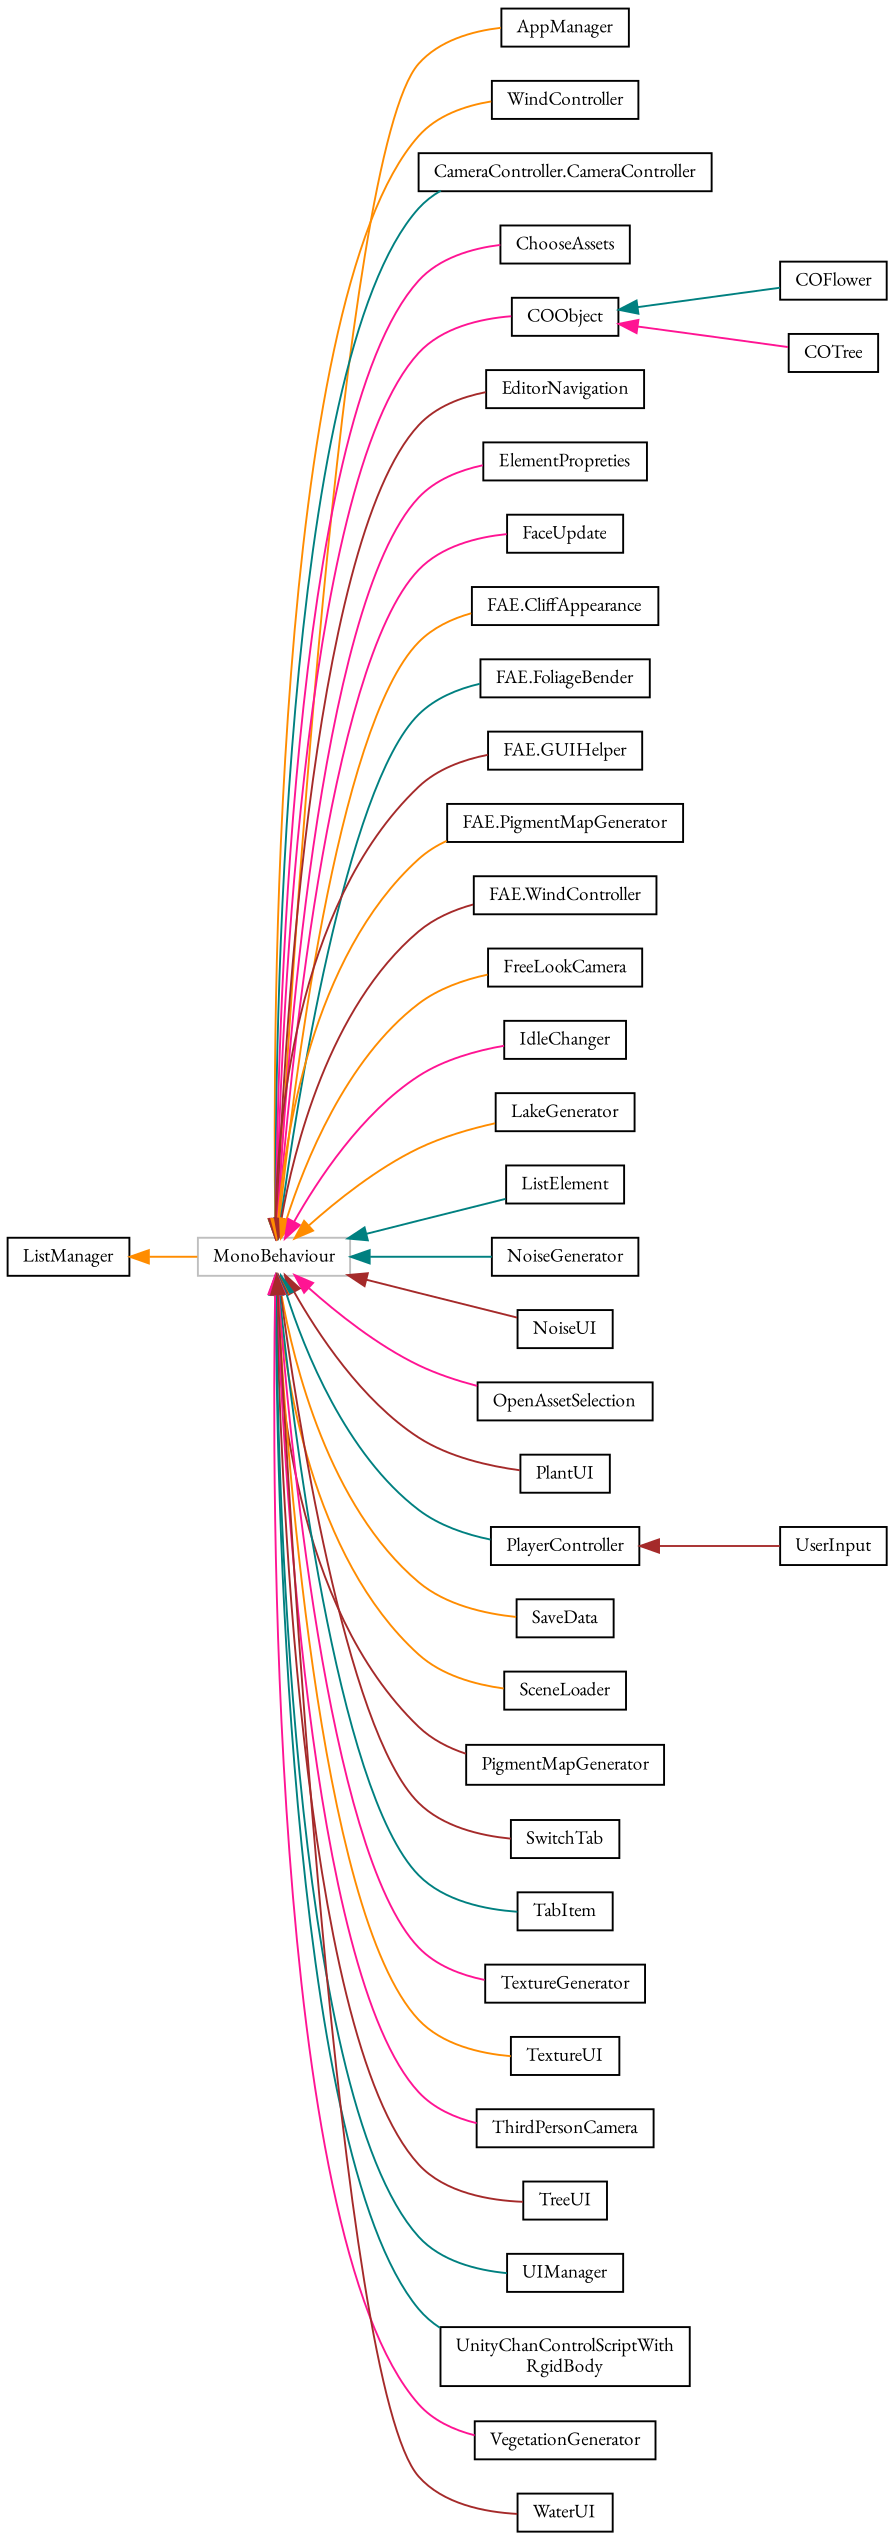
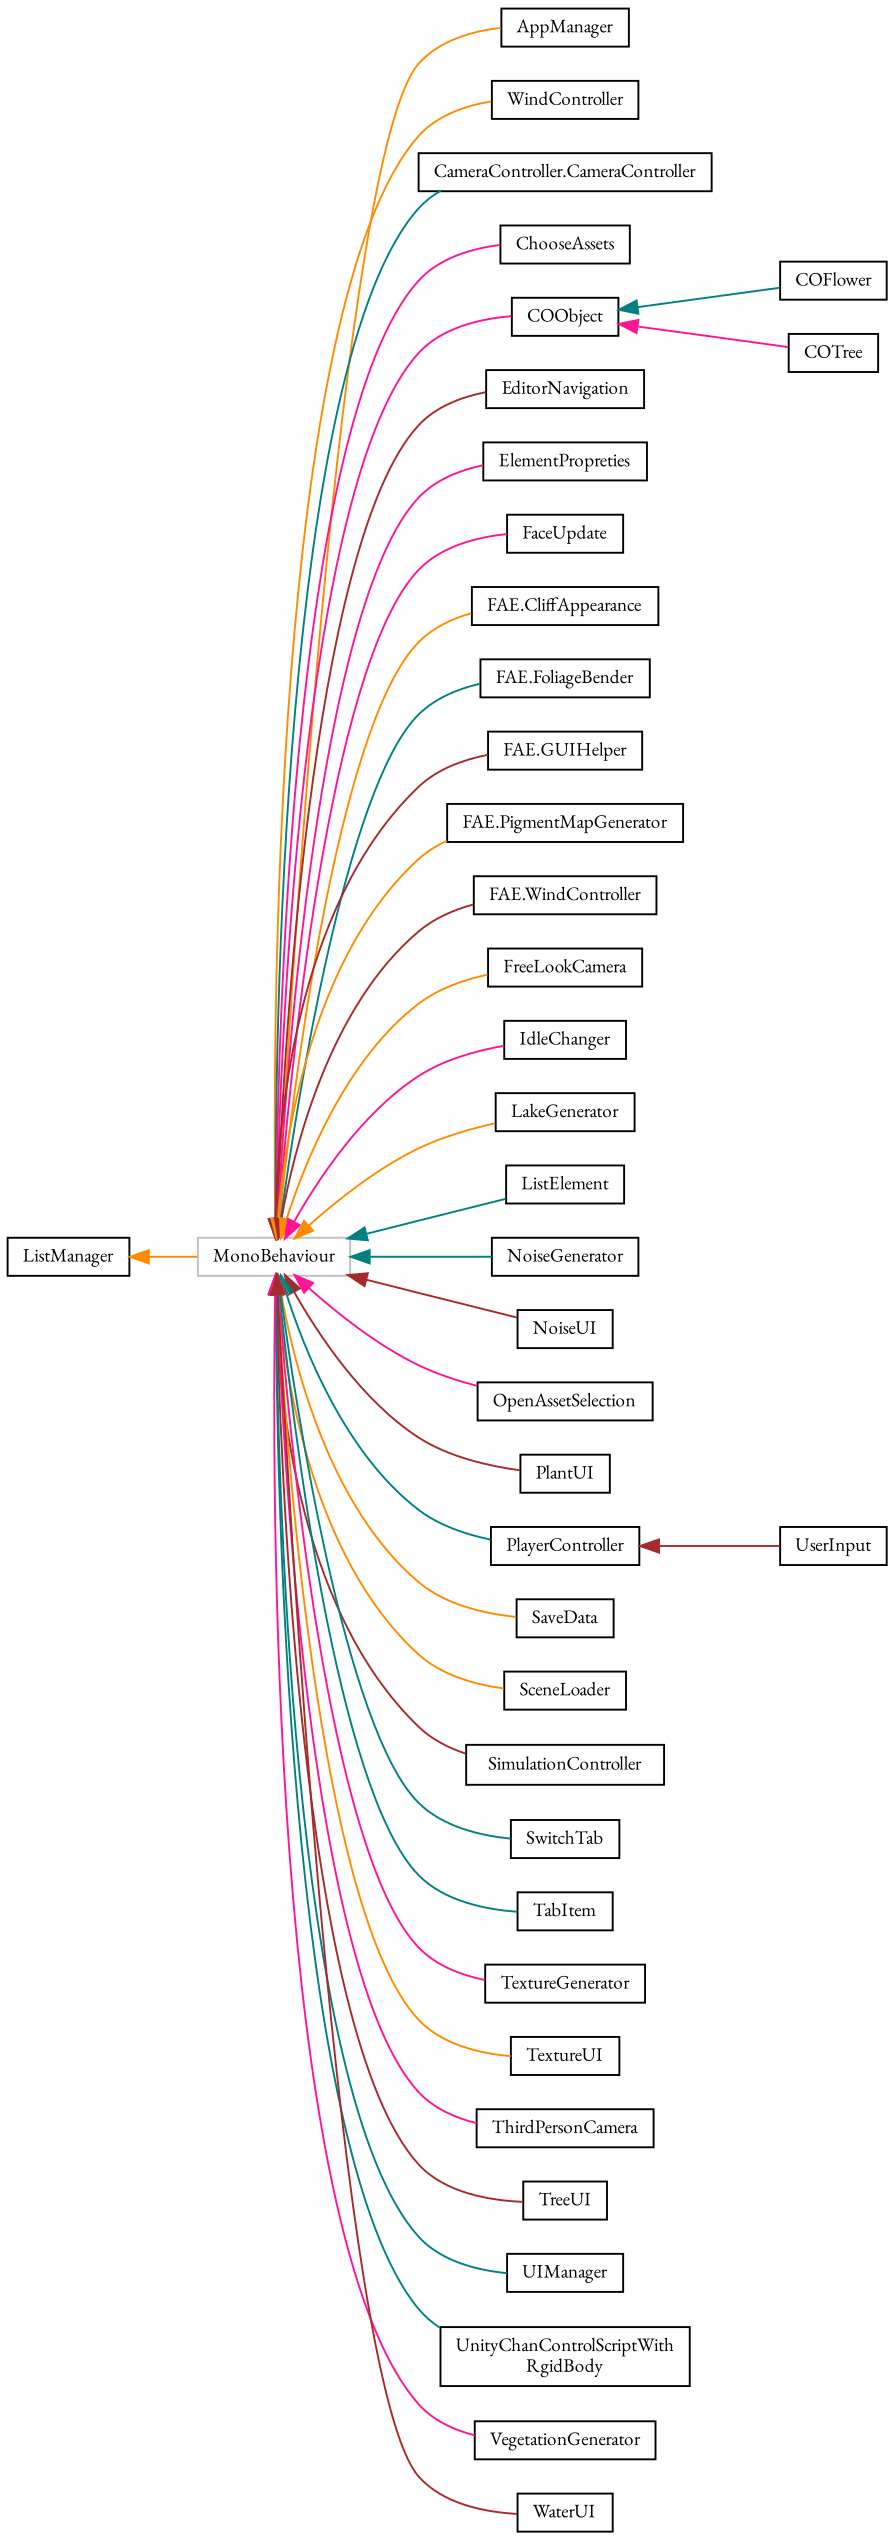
  digraph {
    fontname="EB Garamond"
    rankdir=LR
    node [color=black fillcolor=white fontname="EB Garamond" fontsize=10 shape=record style=filled]
    edge [color=darkorange dir=back fontname="EB Garamond" fontsize=10 labelfontname=Helvetica labelfontsize=10 style=solid]
    n1 [color=grey75 height=0.2 label=MonoBehaviour width=0.4]
    n2 [height=0.2 label=AppManager width=0.4]
    n3 [height=0.2 label=WindController width=0.4]
    n4 [height=0.2 label="CameraController.CameraController" width=0.4]
    n5 [height=0.2 label=ChooseAssets width=0.4]
    n6 [height=0.2 label=COObject width=0.4]
    n7 [height=0.2 label=EditorNavigation width=0.4]
    n8 [height=0.2 label=ElementPropreties width=0.4]
    n9 [height=0.2 label=FaceUpdate width=0.4]
    n10 [height=0.2 label="FAE.CliffAppearance" width=0.4]
    n11 [height=0.2 label="FAE.FoliageBender" width=0.4]
    n12 [height=0.2 label="FAE.GUIHelper" width=0.4]
    n13 [height=0.2 label="FAE.PigmentMapGenerator" width=0.4]
    n14 [height=0.2 label="FAE.WindController" width=0.4]
    n15 [height=0.2 label=FreeLookCamera width=0.4]
    n16 [height=0.2 label=IdleChanger width=0.4]
    n17 [height=0.2 label=LakeGenerator width=0.4]
    n18 [height=0.2 label=ListElement width=0.4]
    n19 [height=0.2 label=NoiseGenerator width=0.4]
    n20 [height=0.2 label=NoiseUI width=0.4]
    n21 [height=0.2 label=OpenAssetSelection width=0.4]
    n22 [height=0.2 label=PlantUI width=0.4]
    n23 [height=0.2 label=PlayerController width=0.4]
    n24 [height=0.2 label=SaveData width=0.4]
    n25 [height=0.2 label=SceneLoader width=0.4]
-   n26 [height=0.2 label=PigmentMapGenerator width=0.4]
+   n26 [height=0.2 label=SimulationController width=0.4]
    n27 [height=0.2 label=SwitchTab width=0.4]
    n28 [height=0.2 label=TabItem width=0.4]
    n29 [height=0.2 label=TextureGenerator width=0.4]
    n30 [height=0.2 label=TextureUI width=0.4]
    n31 [height=0.2 label=ThirdPersonCamera width=0.4]
    n32 [height=0.2 label=TreeUI width=0.4]
    n33 [height=0.2 label=UIManager width=0.4]
    n34 [height=0.2 label="UnityChanControlScriptWith\lRgidBody" width=0.4]
    n35 [height=0.2 label=VegetationGenerator width=0.4]
    n36 [height=0.2 label=WaterUI width=0.4]
    n37 [height=0.2 label=COFlower width=0.4]
    n38 [height=0.2 label=COTree width=0.4]
    n39 [height=0.2 label=ListManager width=0.4]
    n40 [height=0.2 label=UserInput width=0.4]
    n1 -> n2
    n1 -> n3
    n1 -> n4 [color=teal]
    n1 -> n5 [color=deeppink]
    n1 -> n6 [color=deeppink]
    n1 -> n7 [color=brown]
    n1 -> n8 [color=deeppink]
    n1 -> n9 [color=deeppink]
    n1 -> n10
    n1 -> n11 [color=teal]
    n1 -> n12 [color=brown]
    n1 -> n13
    n1 -> n14 [color=brown]
    n1 -> n15
    n1 -> n16 [color=deeppink]
    n1 -> n17
    n1 -> n18 [color=teal]
    n1 -> n19 [color=teal]
    n1 -> n20 [color=brown]
    n1 -> n21 [color=deeppink]
    n1 -> n22 [color=brown]
    n1 -> n23 [color=teal]
    n1 -> n24
    n1 -> n25
    n1 -> n26 [color=brown]
-   n1 -> n27 [color=brown]
+   n1 -> n27 [color=teal]
    n1 -> n28 [color=teal]
    n1 -> n29 [color=deeppink]
    n1 -> n30
    n1 -> n31 [color=deeppink]
    n1 -> n32 [color=brown]
    n1 -> n33 [color=teal]
    n1 -> n34 [color=teal]
    n1 -> n35 [color=deeppink]
    n1 -> n36 [color=brown]
    n6 -> n37 [color=teal]
    n6 -> n38 [color=deeppink]
    n23 -> n40 [color=brown]
    n39 -> n1
  }
